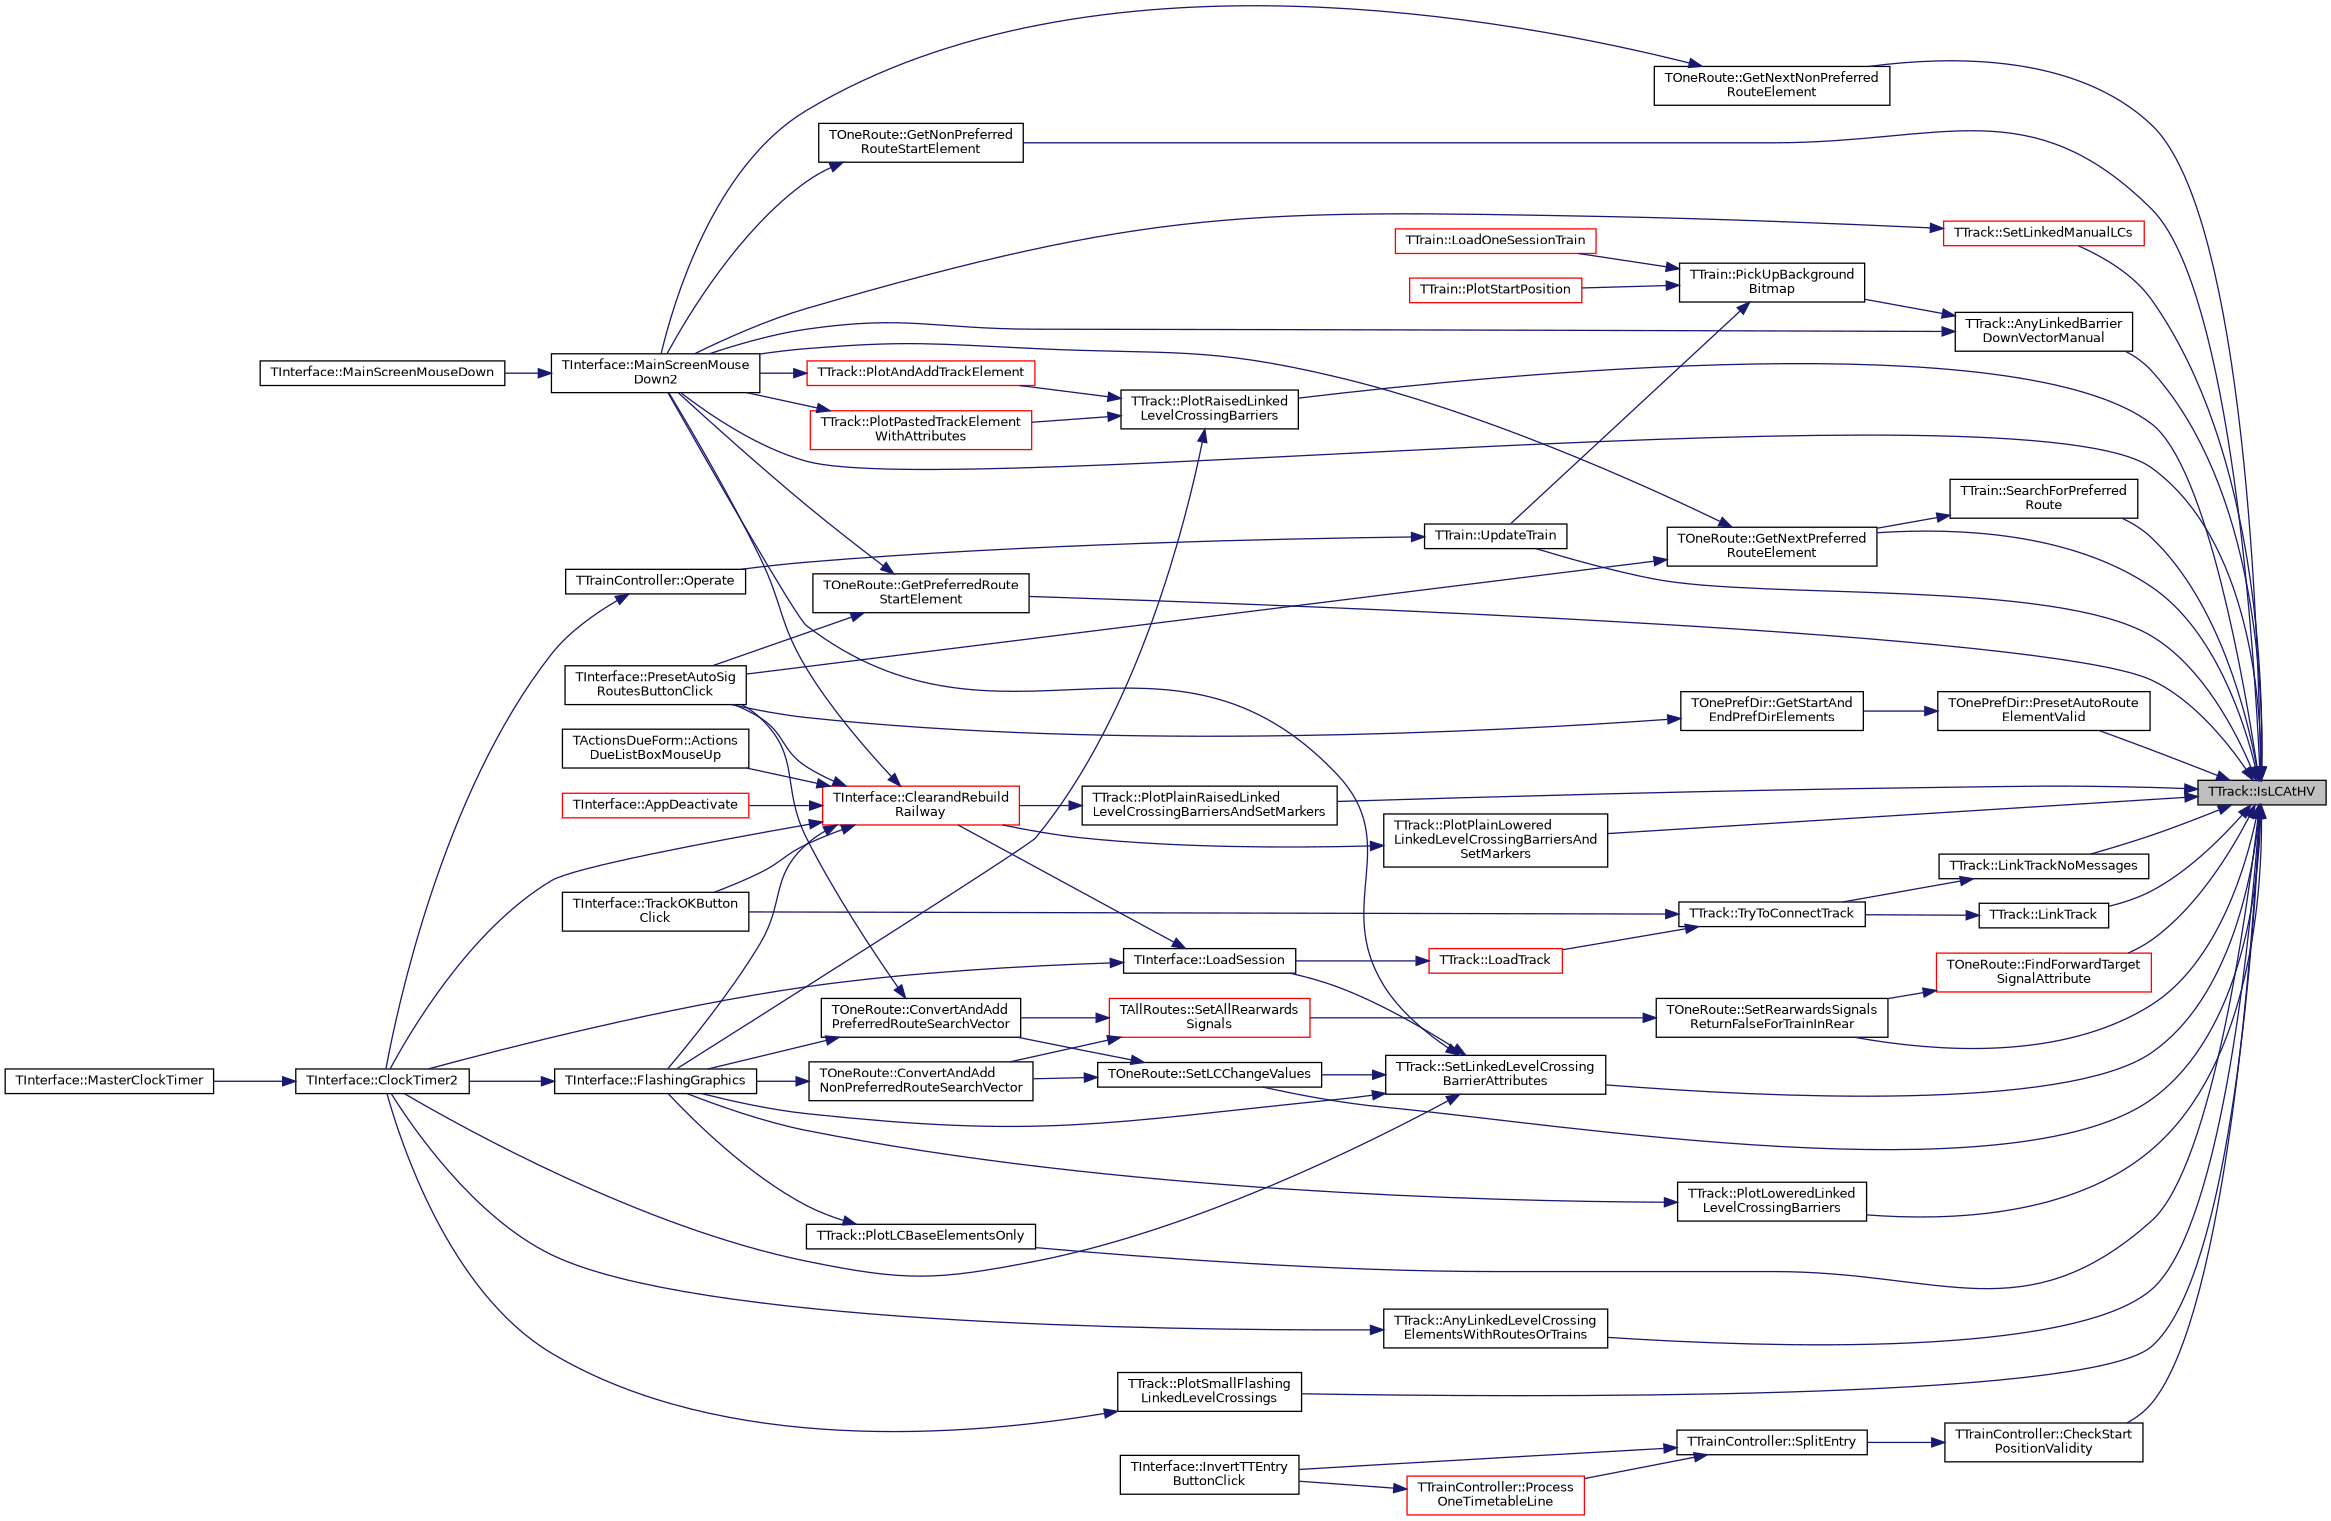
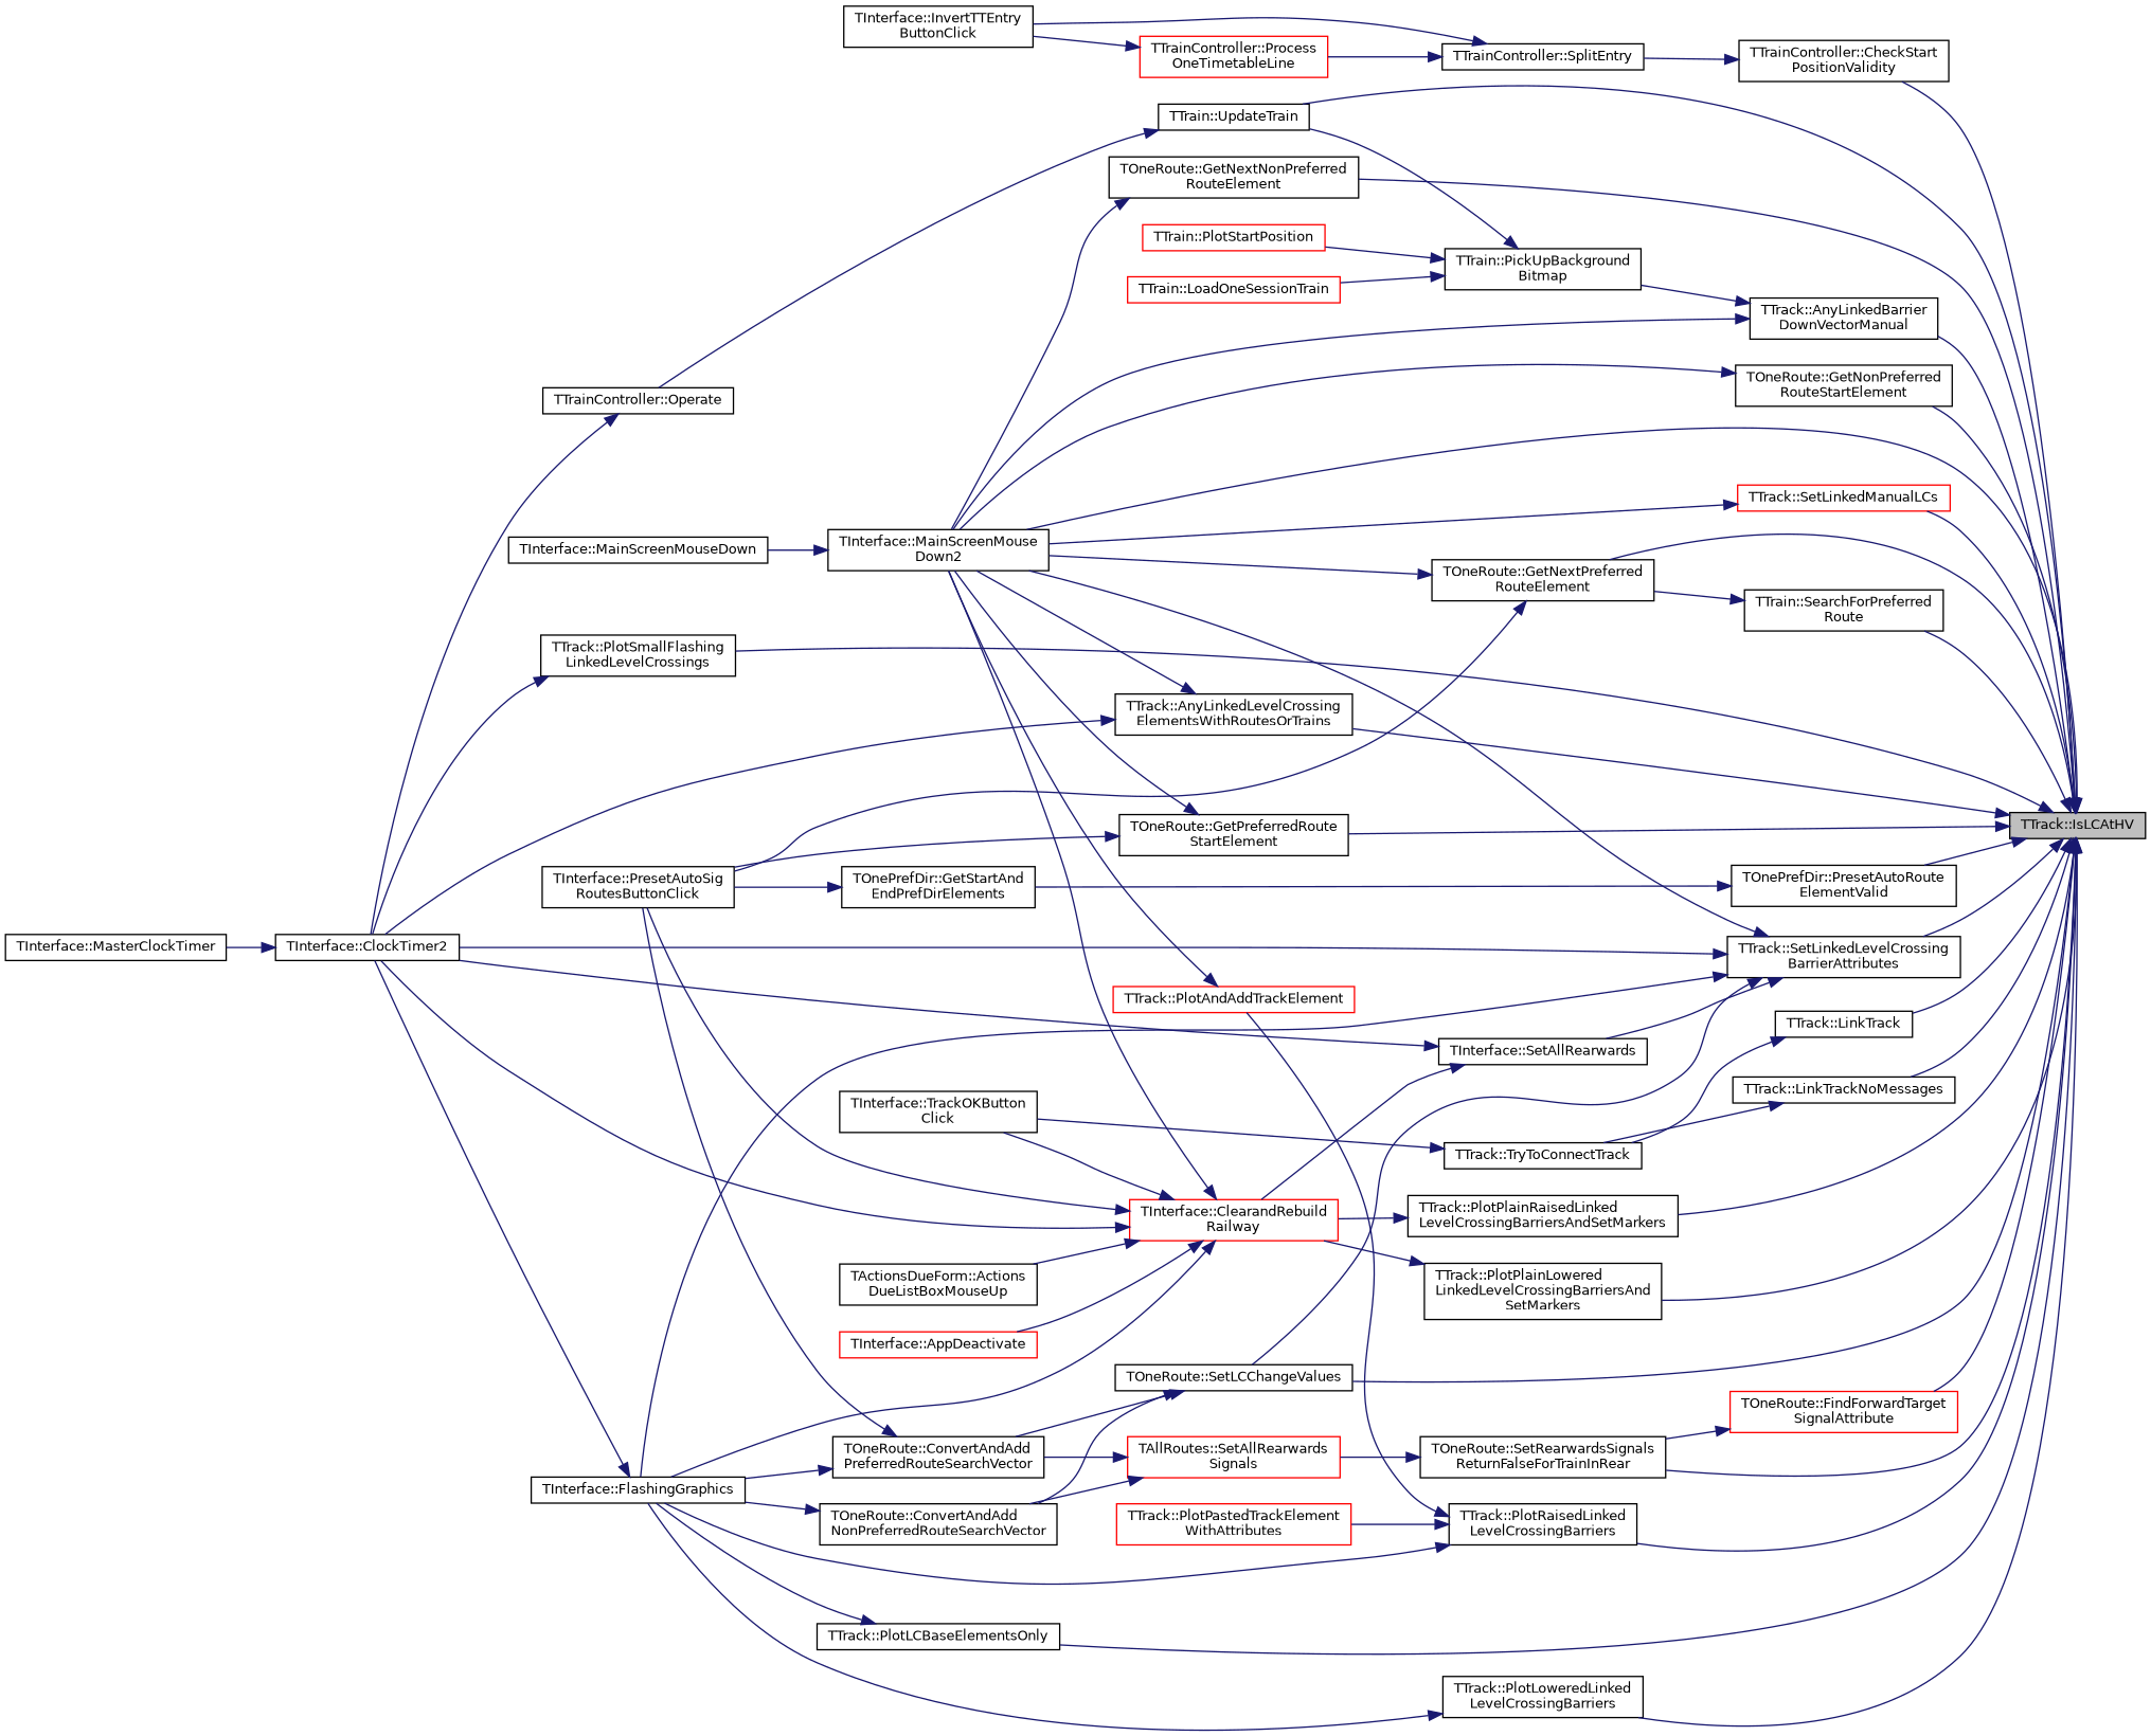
  digraph {
    rankdir=RL
    node [color=black fillcolor=white fontname=Helvetica fontsize=10 shape=record style=filled]
    edge [color=midnightblue dir=back fontname=Helvetica fontsize=10 labelfontname=Helvetica labelfontsize=10 style=solid]
    n1 [fillcolor=grey75 fontcolor=black height=0.2 label="TTrack::IsLCAtHV" width=0.4]
    n2 [height=0.2 label="TTrack::AnyLinkedBarrier\lDownVectorManual" width=0.4]
    n3 [height=0.2 label="TInterface::MainScreenMouse\lDown2" width=0.4]
    n4 [height=0.2 label="TTrain::UpdateTrain" width=0.4]
    n5 [height=0.2 label="TTrack::AnyLinkedLevelCrossing\lElementsWithRoutesOrTrains" width=0.4]
    n6 [height=0.2 label="TTrainController::CheckStart\lPositionValidity" width=0.4]
    n7 [color=red height=0.2 label="TOneRoute::FindForwardTarget\lSignalAttribute" width=0.4]
    n8 [height=0.2 label="TOneRoute::SetRearwardsSignals\lReturnFalseForTrainInRear" width=0.4]
    n9 [height=0.2 label="TOneRoute::GetNextNonPreferred\lRouteElement" width=0.4]
    n10 [height=0.2 label="TOneRoute::GetNextPreferred\lRouteElement" width=0.4]
    n11 [height=0.2 label="TOneRoute::GetNonPreferred\lRouteStartElement" width=0.4]
    n12 [height=0.2 label="TOneRoute::GetPreferredRoute\lStartElement" width=0.4]
    n13 [height=0.2 label="TTrack::LinkTrack" width=0.4]
    n14 [height=0.2 label="TTrack::LinkTrackNoMessages" width=0.4]
    n15 [height=0.2 label="TTrack::PlotLCBaseElementsOnly" width=0.4]
    n16 [height=0.2 label="TTrack::PlotLoweredLinked\lLevelCrossingBarriers" width=0.4]
    n17 [height=0.2 label="TTrack::PlotPlainLowered\lLinkedLevelCrossingBarriersAnd\lSetMarkers" width=0.4]
    n18 [height=0.2 label="TTrack::PlotPlainRaisedLinked\lLevelCrossingBarriersAndSetMarkers" width=0.4]
    n19 [height=0.2 label="TTrack::PlotRaisedLinked\lLevelCrossingBarriers" width=0.4]
    n20 [height=0.2 label="TTrack::PlotSmallFlashing\lLinkedLevelCrossings" width=0.4]
    n21 [height=0.2 label="TOnePrefDir::PresetAutoRoute\lElementValid" width=0.4]
    n22 [height=0.2 label="TTrain::SearchForPreferred\lRoute" width=0.4]
    n23 [height=0.2 label="TOneRoute::SetLCChangeValues" width=0.4]
    n24 [height=0.2 label="TTrack::SetLinkedLevelCrossing\lBarrierAttributes" width=0.4]
    n25 [color=red height=0.2 label="TTrack::SetLinkedManualLCs" width=0.4]
    n26 [height=0.2 label="TTrain::PickUpBackground\lBitmap" width=0.4]
    n27 [height=0.2 label="TInterface::MainScreenMouseDown" width=0.4]
    n28 [height=0.2 label="TTrainController::Operate" width=0.4]
    n29 [height=0.2 label="TInterface::ClockTimer2" width=0.4]
    n30 [height=0.2 label="TTrainController::SplitEntry" width=0.4]
    n31 [color=red height=0.2 label="TAllRoutes::SetAllRearwards\lSignals" width=0.4]
    n32 [height=0.2 label="TInterface::PresetAutoSig\lRoutesButtonClick" width=0.4]
    n33 [height=0.2 label="TTrack::TryToConnectTrack" width=0.4]
    n34 [height=0.2 label="TInterface::FlashingGraphics" width=0.4]
    n35 [color=red height=0.2 label="TInterface::ClearandRebuild\lRailway" width=0.4]
    n36 [color=red height=0.2 label="TTrack::PlotAndAddTrackElement" width=0.4]
    n37 [color=red height=0.2 label="TTrack::PlotPastedTrackElement\lWithAttributes" width=0.4]
    n38 [height=0.2 label="TOnePrefDir::GetStartAnd\lEndPrefDirElements" width=0.4]
    n39 [height=0.2 label="TOneRoute::ConvertAndAdd\lNonPreferredRouteSearchVector" width=0.4]
    n40 [height=0.2 label="TOneRoute::ConvertAndAdd\lPreferredRouteSearchVector" width=0.4]
-   n41 [height=0.2 label="TInterface::LoadSession" width=0.4]
+   n41 [height=0.2 label="TInterface::SetAllRearwards" width=0.4]
    n42 [color=red height=0.2 label="TTrain::LoadOneSessionTrain" width=0.4]
    n43 [color=red height=0.2 label="TTrain::PlotStartPosition" width=0.4]
    n44 [height=0.2 label="TInterface::MasterClockTimer" width=0.4]
    n45 [height=0.2 label="TInterface::InvertTTEntry\lButtonClick" width=0.4]
    n46 [color=red height=0.2 label="TTrainController::Process\lOneTimetableLine" width=0.4]
-   n47 [color=red height=0.2 label="TTrack::LoadTrack" width=0.4]
    n48 [height=0.2 label="TInterface::TrackOKButton\lClick" width=0.4]
    n49 [height=0.2 label="TActionsDueForm::Actions\lDueListBoxMouseUp" width=0.4]
    n50 [color=red height=0.2 label="TInterface::AppDeactivate" width=0.4]
    n1 -> n2
    n1 -> n3
    n1 -> n4
    n1 -> n5
    n1 -> n6
    n1 -> n7
    n1 -> n8
    n1 -> n9
    n1 -> n10
    n1 -> n11
    n1 -> n12
    n1 -> n13
    n1 -> n14
    n1 -> n15
    n1 -> n16
    n1 -> n17
    n1 -> n18
    n1 -> n19
    n1 -> n20
    n1 -> n21
    n1 -> n22
    n1 -> n23
    n1 -> n24
    n1 -> n25
    n2 -> n3
    n2 -> n26
    n3 -> n27
    n4 -> n28
-   n37 -> n3
+   n5 -> n3
    n5 -> n29
    n6 -> n30
    n7 -> n8
    n8 -> n31
    n9 -> n3
    n10 -> n3
    n10 -> n32
    n11 -> n3
    n12 -> n3
    n12 -> n32
    n13 -> n33
    n14 -> n33
    n15 -> n34
    n16 -> n34
    n17 -> n35
    n18 -> n35
    n19 -> n34
    n19 -> n36
    n19 -> n37
    n20 -> n29
    n21 -> n38
    n22 -> n10
    n23 -> n39
    n23 -> n40
    n24 -> n3
    n24 -> n23
    n24 -> n29
    n24 -> n34
    n24 -> n41
    n25 -> n3
    n26 -> n4
    n26 -> n42
    n26 -> n43
    n28 -> n29
    n29 -> n44
    n30 -> n45
    n30 -> n46
    n31 -> n39
    n31 -> n40
-   n33 -> n47
    n33 -> n48
    n34 -> n29
    n35 -> n3
    n35 -> n29
    n35 -> n32
    n35 -> n34
    n35 -> n48
    n35 -> n49
    n35 -> n50
    n36 -> n3
    n38 -> n32
    n39 -> n34
    n40 -> n32
    n40 -> n34
    n41 -> n29
    n41 -> n35
    n46 -> n45
-   n47 -> n41
  }
